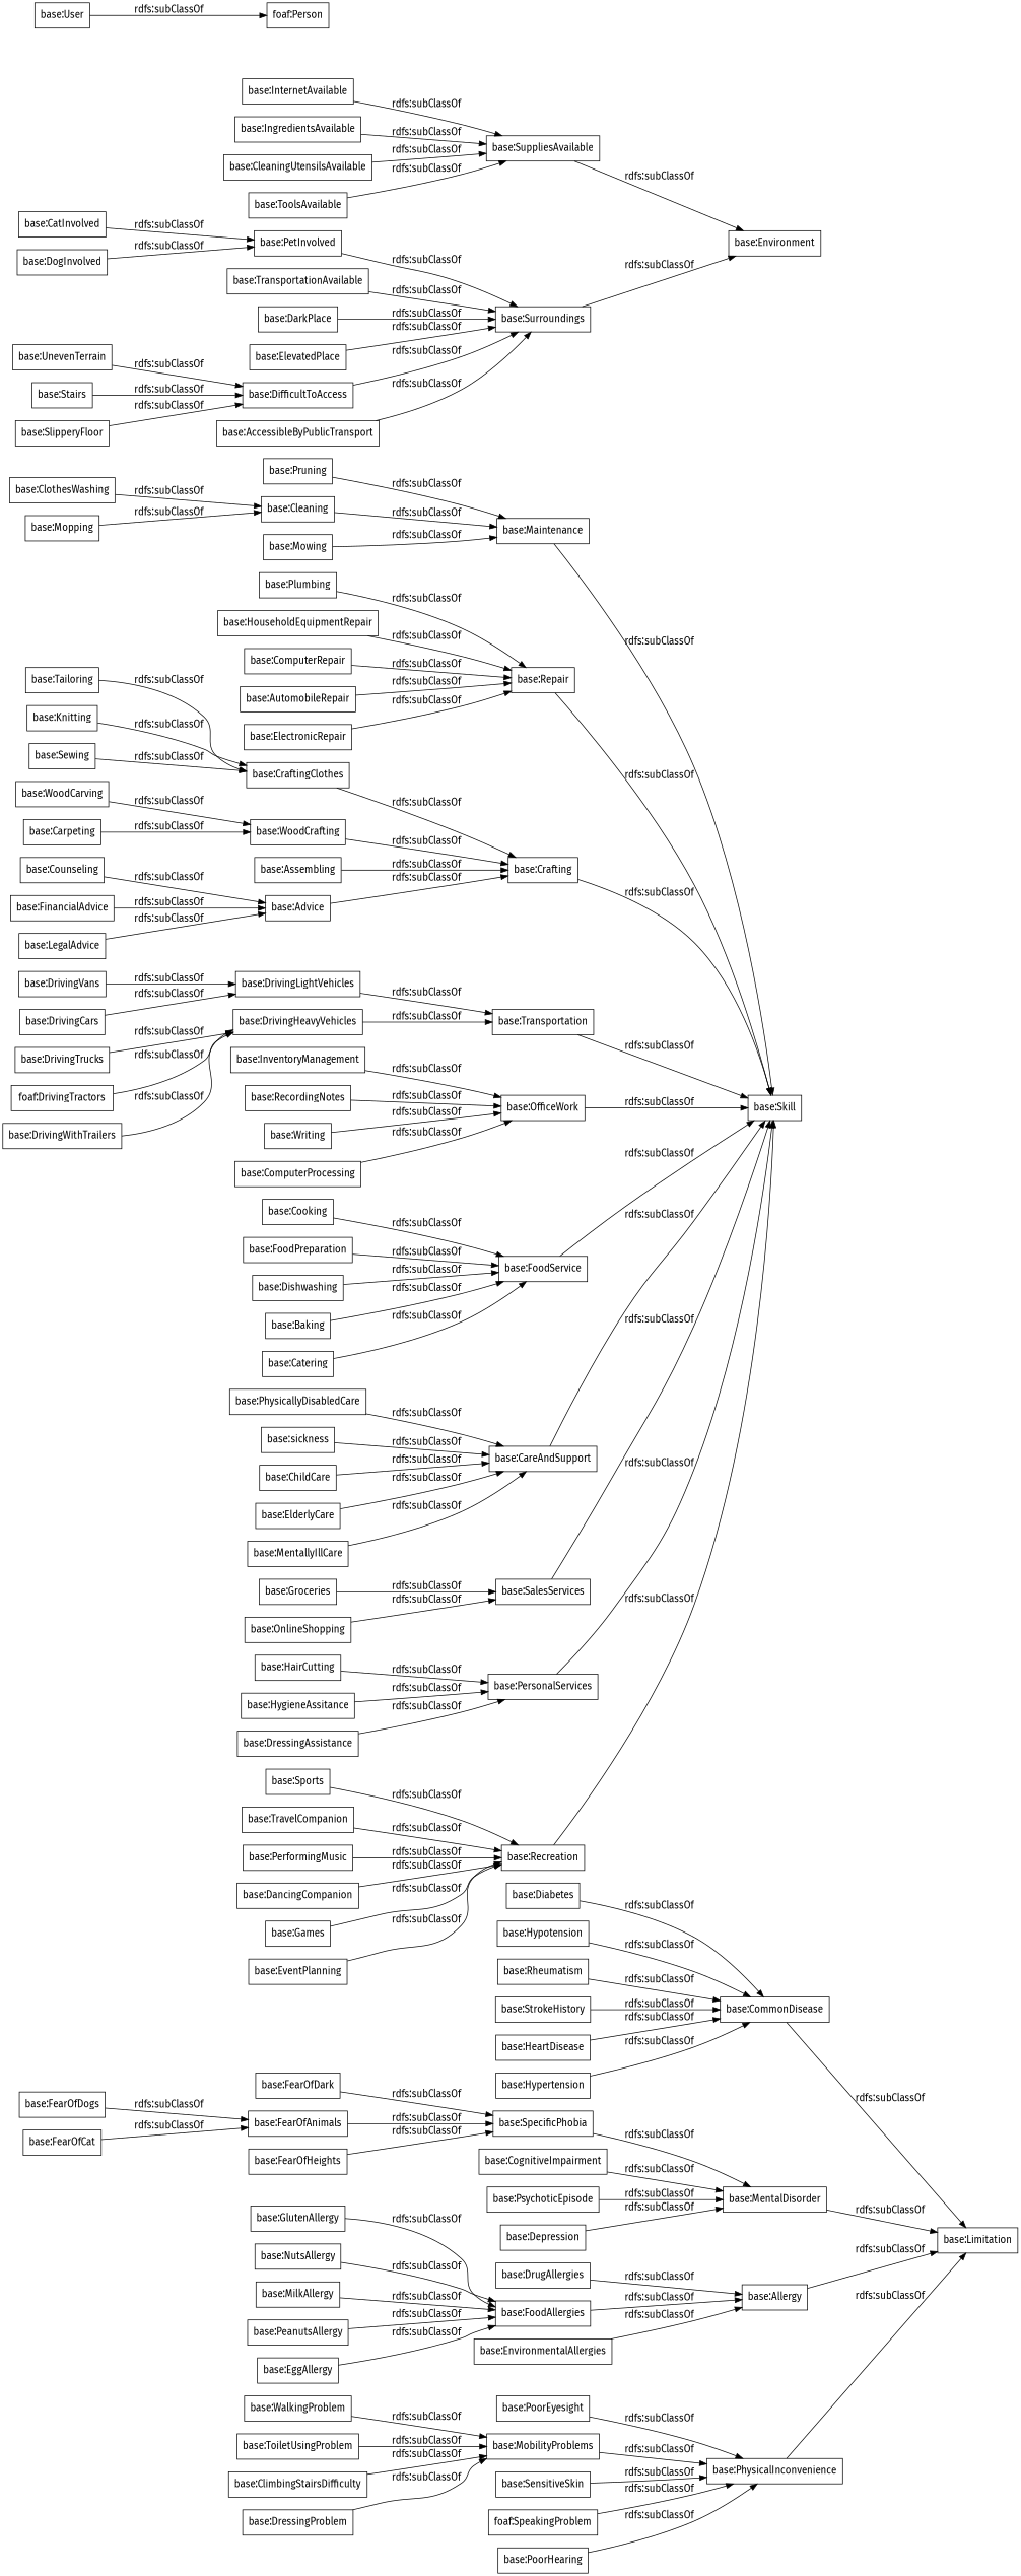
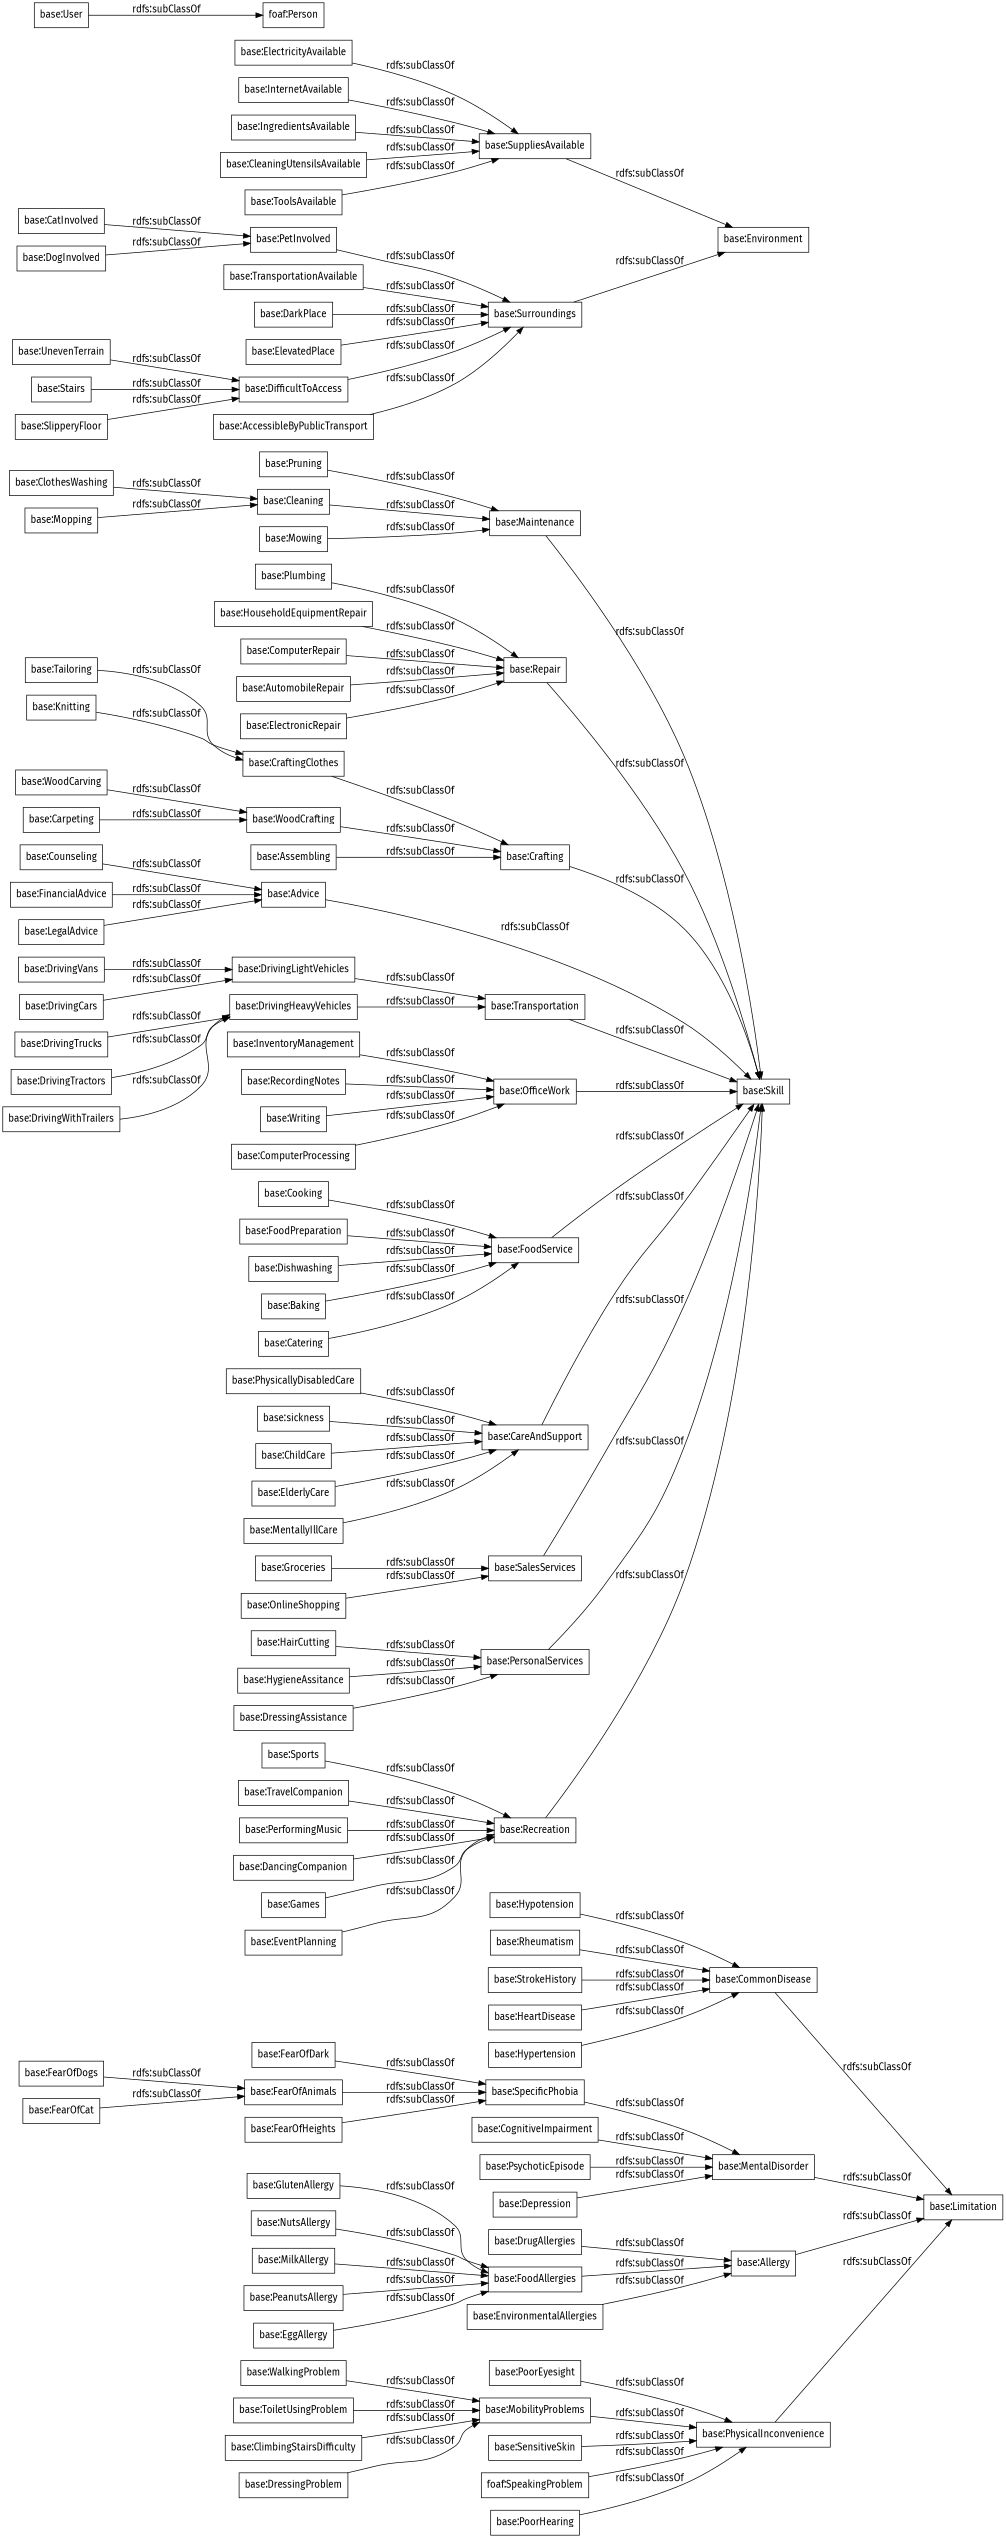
  digraph {
    fontname="Fira Sans"
    rankdir=LR
    node [color=black fontname="Fira Sans" shape=rectangle]
    edge [fontname="Fira Sans"]
    "base:WalkingProblem"
    "base:MobilityProblems"
    "base:PhysicalInconvenience"
    "base:Sports"
    "base:Recreation"
    "base:Skill"
    "base:Mopping"
    "base:Cleaning"
    "base:Maintenance"
-   "base:Diabetes"
    "base:CommonDisease"
    "base:Limitation"
    "base:Plumbing"
    "base:Repair"
    "base:Advice"
    "base:DrivingCars"
    "base:DrivingLightVehicles"
    "base:Transportation"
    "base:InventoryManagement"
    "base:OfficeWork"
    "base:Hypotension"
    "base:Cooking"
    "base:FoodService"
    "base:PoorHearing"
    "base:EventPlanning"
    "base:CognitiveImpairment"
    "base:MentalDisorder"
    "base:HouseholdEquipmentRepair"
    "base:Allergy"
    "base:Rheumatism"
    "base:CraftingClothes"
    "base:Crafting"
    "base:UnevenTerrain"
    "base:DifficultToAccess"
    "base:Surroundings"
    "base:Carpeting"
    "base:WoodCrafting"
    "base:DrivingHeavyVehicles"
    "base:TravelCompanion"
    "base:Mowing"
    "base:TransportationAvailable"
    "base:Environment"
    "base:PerformingMusic"
    "base:PhysicallyDisabledCare"
    "base:CareAndSupport"
    "base:DrivingTrucks"
    "base:FearOfDark"
    "base:SpecificPhobia"
    "base:PoorEyesight"
    "base:DancingCompanion"
-   "base:DrivingTractors" [label="foaf:DrivingTractors"]
+   "base:DrivingTractors"
    "base:FearOfDogs"
    "base:FearOfAnimals"
    "base:MilkAllergy"
    "base:FoodAllergies"
    "base:Groceries"
    "base:SalesServices"
    "base:FoodPreparation"
    "base:DressingProblem"
    "base:EnvironmentalAllergies"
    "base:SensitiveSkin"
    "base:sickness"
    "base:RecordingNotes"
    "base:Tailoring"
    "base:Assembling"
    "base:SuppliesAvailable"
    "base:ToiletUsingProblem"
    "base:Pruning"
    "base:DrivingWithTrailers"
    "base:PeanutsAllergy"
    "base:StrokeHistory"
    "base:DarkPlace"
    "base:WoodCarving"
    "base:User"
    "foaf:Person"
    "base:Stairs"
    "base:DrugAllergies"
    "base:ComputerRepair"
    "base:Dishwashing"
    "base:ElevatedPlace"
    "base:InternetAvailable"
    "base:ChildCare"
    "base:DrivingVans"
    "base:ClothesWashing"
    "base:ElderlyCare"
    "base:OnlineShopping"
    "base:HygieneAssitance"
    "base:PersonalServices"
    "base:MentallyIllCare"
    "base:ClimbingStairsDifficulty"
    "base:IngredientsAvailable"
    "base:EggAllergy"
    "base:HeartDisease"
    "base:Counseling"
    "base:CleaningUtensilsAvailable"
    "base:Writing"
    "base:FinancialAdvice"
    "base:PetInvolved"
    "base:DogInvolved"
    "base:ToolsAvailable"
    "base:AutomobileRepair"
    "base:Games"
    "base:GlutenAllergy"
    "base:FearOfCat"
+   "base:ElectricityAvailable"
    "base:SlipperyFloor"
    "base:FearOfHeights"
    "base:Baking"
    "base:DressingAssistance"
    "base:PsychoticEpisode"
    "base:Hypertension"
    n112 [label="foaf:SpeakingProblem"]
    "base:NutsAllergy"
    "base:Knitting"
    "base:ElectronicRepair"
    "base:AccessibleByPublicTransport"
    "base:HairCutting"
    "base:Catering"
    "base:LegalAdvice"
    "base:ComputerProcessing"
    "base:CatInvolved"
    "base:Depression"
-   "base:Sewing"
    "base:WalkingProblem" -> "base:MobilityProblems" [label="rdfs:subClassOf"]
    "base:MobilityProblems" -> "base:PhysicalInconvenience" [label="rdfs:subClassOf"]
    "base:PhysicalInconvenience" -> "base:Limitation" [label="rdfs:subClassOf"]
    "base:Sports" -> "base:Recreation" [label="rdfs:subClassOf"]
    "base:Recreation" -> "base:Skill" [label="rdfs:subClassOf"]
    "base:Mopping" -> "base:Cleaning" [label="rdfs:subClassOf"]
    "base:Cleaning" -> "base:Maintenance" [label="rdfs:subClassOf"]
    "base:Maintenance" -> "base:Skill" [label="rdfs:subClassOf"]
-   "base:Diabetes" -> "base:CommonDisease" [label="rdfs:subClassOf"]
    "base:CommonDisease" -> "base:Limitation" [label="rdfs:subClassOf"]
    "base:Plumbing" -> "base:Repair" [label="rdfs:subClassOf"]
    "base:Repair" -> "base:Skill" [label="rdfs:subClassOf"]
-   "base:Advice" -> "base:Crafting" [label="rdfs:subClassOf"]
+   "base:Advice" -> "base:Skill" [label="rdfs:subClassOf"]
    "base:DrivingCars" -> "base:DrivingLightVehicles" [label="rdfs:subClassOf"]
    "base:DrivingLightVehicles" -> "base:Transportation" [label="rdfs:subClassOf"]
    "base:Transportation" -> "base:Skill" [label="rdfs:subClassOf"]
    "base:InventoryManagement" -> "base:OfficeWork" [label="rdfs:subClassOf"]
    "base:OfficeWork" -> "base:Skill" [label="rdfs:subClassOf"]
    "base:Hypotension" -> "base:CommonDisease" [label="rdfs:subClassOf"]
    "base:Cooking" -> "base:FoodService" [label="rdfs:subClassOf"]
    "base:FoodService" -> "base:Skill" [label="rdfs:subClassOf"]
    "base:PoorHearing" -> "base:PhysicalInconvenience" [label="rdfs:subClassOf"]
    "base:EventPlanning" -> "base:Recreation" [label="rdfs:subClassOf"]
    "base:CognitiveImpairment" -> "base:MentalDisorder" [label="rdfs:subClassOf"]
    "base:MentalDisorder" -> "base:Limitation" [label="rdfs:subClassOf"]
    "base:HouseholdEquipmentRepair" -> "base:Repair" [label="rdfs:subClassOf"]
    "base:Allergy" -> "base:Limitation" [label="rdfs:subClassOf"]
    "base:Rheumatism" -> "base:CommonDisease" [label="rdfs:subClassOf"]
    "base:CraftingClothes" -> "base:Crafting" [label="rdfs:subClassOf"]
    "base:Crafting" -> "base:Skill" [label="rdfs:subClassOf"]
    "base:UnevenTerrain" -> "base:DifficultToAccess" [label="rdfs:subClassOf"]
    "base:DifficultToAccess" -> "base:Surroundings" [label="rdfs:subClassOf"]
    "base:Surroundings" -> "base:Environment" [label="rdfs:subClassOf"]
    "base:Carpeting" -> "base:WoodCrafting" [label="rdfs:subClassOf"]
    "base:WoodCrafting" -> "base:Crafting" [label="rdfs:subClassOf"]
    "base:DrivingHeavyVehicles" -> "base:Transportation" [label="rdfs:subClassOf"]
    "base:TravelCompanion" -> "base:Recreation" [label="rdfs:subClassOf"]
    "base:Mowing" -> "base:Maintenance" [label="rdfs:subClassOf"]
    "base:TransportationAvailable" -> "base:Surroundings" [label="rdfs:subClassOf"]
    "base:PerformingMusic" -> "base:Recreation" [label="rdfs:subClassOf"]
    "base:PhysicallyDisabledCare" -> "base:CareAndSupport" [label="rdfs:subClassOf"]
    "base:CareAndSupport" -> "base:Skill" [label="rdfs:subClassOf"]
    "base:DrivingTrucks" -> "base:DrivingHeavyVehicles" [label="rdfs:subClassOf"]
    "base:FearOfDark" -> "base:SpecificPhobia" [label="rdfs:subClassOf"]
    "base:SpecificPhobia" -> "base:MentalDisorder" [label="rdfs:subClassOf"]
    "base:PoorEyesight" -> "base:PhysicalInconvenience" [label="rdfs:subClassOf"]
    "base:DancingCompanion" -> "base:Recreation" [label="rdfs:subClassOf"]
    "base:DrivingTractors" -> "base:DrivingHeavyVehicles" [label="rdfs:subClassOf"]
    "base:FearOfDogs" -> "base:FearOfAnimals" [label="rdfs:subClassOf"]
    "base:FearOfAnimals" -> "base:SpecificPhobia" [label="rdfs:subClassOf"]
    "base:MilkAllergy" -> "base:FoodAllergies" [label="rdfs:subClassOf"]
    "base:FoodAllergies" -> "base:Allergy" [label="rdfs:subClassOf"]
    "base:Groceries" -> "base:SalesServices" [label="rdfs:subClassOf"]
    "base:SalesServices" -> "base:Skill" [label="rdfs:subClassOf"]
    "base:FoodPreparation" -> "base:FoodService" [label="rdfs:subClassOf"]
    "base:DressingProblem" -> "base:MobilityProblems" [label="rdfs:subClassOf"]
    "base:EnvironmentalAllergies" -> "base:Allergy" [label="rdfs:subClassOf"]
    "base:SensitiveSkin" -> "base:PhysicalInconvenience" [label="rdfs:subClassOf"]
    "base:sickness" -> "base:CareAndSupport" [label="rdfs:subClassOf"]
    "base:RecordingNotes" -> "base:OfficeWork" [label="rdfs:subClassOf"]
    "base:Tailoring" -> "base:CraftingClothes" [label="rdfs:subClassOf"]
    "base:Assembling" -> "base:Crafting" [label="rdfs:subClassOf"]
    "base:SuppliesAvailable" -> "base:Environment" [label="rdfs:subClassOf"]
    "base:ToiletUsingProblem" -> "base:MobilityProblems" [label="rdfs:subClassOf"]
    "base:Pruning" -> "base:Maintenance" [label="rdfs:subClassOf"]
    "base:DrivingWithTrailers" -> "base:DrivingHeavyVehicles" [label="rdfs:subClassOf"]
    "base:PeanutsAllergy" -> "base:FoodAllergies" [label="rdfs:subClassOf"]
    "base:StrokeHistory" -> "base:CommonDisease" [label="rdfs:subClassOf"]
    "base:DarkPlace" -> "base:Surroundings" [label="rdfs:subClassOf"]
    "base:WoodCarving" -> "base:WoodCrafting" [label="rdfs:subClassOf"]
    "base:User" -> "foaf:Person" [label="rdfs:subClassOf"]
    "base:Stairs" -> "base:DifficultToAccess" [label="rdfs:subClassOf"]
    "base:DrugAllergies" -> "base:Allergy" [label="rdfs:subClassOf"]
    "base:ComputerRepair" -> "base:Repair" [label="rdfs:subClassOf"]
    "base:Dishwashing" -> "base:FoodService" [label="rdfs:subClassOf"]
    "base:ElevatedPlace" -> "base:Surroundings" [label="rdfs:subClassOf"]
    "base:InternetAvailable" -> "base:SuppliesAvailable" [label="rdfs:subClassOf"]
    "base:ChildCare" -> "base:CareAndSupport" [label="rdfs:subClassOf"]
    "base:DrivingVans" -> "base:DrivingLightVehicles" [label="rdfs:subClassOf"]
    "base:ClothesWashing" -> "base:Cleaning" [label="rdfs:subClassOf"]
    "base:ElderlyCare" -> "base:CareAndSupport" [label="rdfs:subClassOf"]
    "base:OnlineShopping" -> "base:SalesServices" [label="rdfs:subClassOf"]
    "base:HygieneAssitance" -> "base:PersonalServices" [label="rdfs:subClassOf"]
    "base:PersonalServices" -> "base:Skill" [label="rdfs:subClassOf"]
    "base:MentallyIllCare" -> "base:CareAndSupport" [label="rdfs:subClassOf"]
    "base:ClimbingStairsDifficulty" -> "base:MobilityProblems" [label="rdfs:subClassOf"]
    "base:IngredientsAvailable" -> "base:SuppliesAvailable" [label="rdfs:subClassOf"]
    "base:EggAllergy" -> "base:FoodAllergies" [label="rdfs:subClassOf"]
    "base:HeartDisease" -> "base:CommonDisease" [label="rdfs:subClassOf"]
    "base:Counseling" -> "base:Advice" [label="rdfs:subClassOf"]
    "base:CleaningUtensilsAvailable" -> "base:SuppliesAvailable" [label="rdfs:subClassOf"]
    "base:Writing" -> "base:OfficeWork" [label="rdfs:subClassOf"]
    "base:FinancialAdvice" -> "base:Advice" [label="rdfs:subClassOf"]
    "base:PetInvolved" -> "base:Surroundings" [label="rdfs:subClassOf"]
    "base:DogInvolved" -> "base:PetInvolved" [label="rdfs:subClassOf"]
    "base:ToolsAvailable" -> "base:SuppliesAvailable" [label="rdfs:subClassOf"]
    "base:AutomobileRepair" -> "base:Repair" [label="rdfs:subClassOf"]
    "base:Games" -> "base:Recreation" [label="rdfs:subClassOf"]
    "base:GlutenAllergy" -> "base:FoodAllergies" [label="rdfs:subClassOf"]
    "base:FearOfCat" -> "base:FearOfAnimals" [label="rdfs:subClassOf"]
+   "base:ElectricityAvailable" -> "base:SuppliesAvailable" [label="rdfs:subClassOf"]
    "base:SlipperyFloor" -> "base:DifficultToAccess" [label="rdfs:subClassOf"]
    "base:FearOfHeights" -> "base:SpecificPhobia" [label="rdfs:subClassOf"]
    "base:Baking" -> "base:FoodService" [label="rdfs:subClassOf"]
    "base:DressingAssistance" -> "base:PersonalServices" [label="rdfs:subClassOf"]
    "base:PsychoticEpisode" -> "base:MentalDisorder" [label="rdfs:subClassOf"]
    "base:Hypertension" -> "base:CommonDisease" [label="rdfs:subClassOf"]
    n112 -> "base:PhysicalInconvenience" [label="rdfs:subClassOf"]
    "base:NutsAllergy" -> "base:FoodAllergies" [label="rdfs:subClassOf"]
    "base:Knitting" -> "base:CraftingClothes" [label="rdfs:subClassOf"]
    "base:ElectronicRepair" -> "base:Repair" [label="rdfs:subClassOf"]
    "base:AccessibleByPublicTransport" -> "base:Surroundings" [label="rdfs:subClassOf"]
    "base:HairCutting" -> "base:PersonalServices" [label="rdfs:subClassOf"]
    "base:Catering" -> "base:FoodService" [label="rdfs:subClassOf"]
    "base:LegalAdvice" -> "base:Advice" [label="rdfs:subClassOf"]
    "base:ComputerProcessing" -> "base:OfficeWork" [label="rdfs:subClassOf"]
    "base:CatInvolved" -> "base:PetInvolved" [label="rdfs:subClassOf"]
    "base:Depression" -> "base:MentalDisorder" [label="rdfs:subClassOf"]
-   "base:Sewing" -> "base:CraftingClothes" [label="rdfs:subClassOf"]
  }
